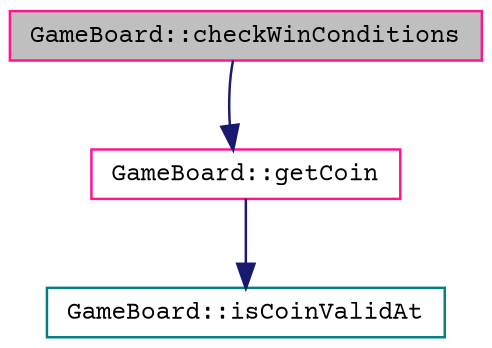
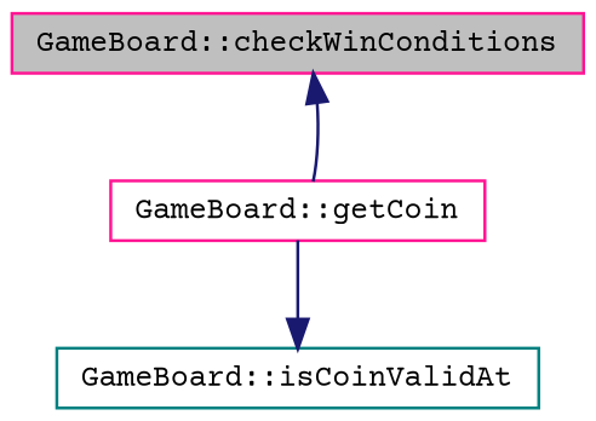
  digraph {
    fontname="Courier Prime"
    rankdir=TB
    node [color=deeppink fillcolor=white fontname="Courier Prime" fontsize=10 shape=record style=filled]
    edge [arrowhead=normal color=midnightblue fontname="Courier Prime" fontsize=10 labelfontname=Helvetica labelfontsize=10 style=solid]
    n1 [fillcolor=grey75 fontcolor=black height=0.2 label="GameBoard::checkWinConditions" width=0.4]
    n2 [height=0.2 label="GameBoard::getCoin" width=0.4]
    n3 [color=teal height=0.2 label="GameBoard::isCoinValidAt" width=0.4]
-   n1 -> n2
+   n2 -> n1
    n2 -> n3
  }
